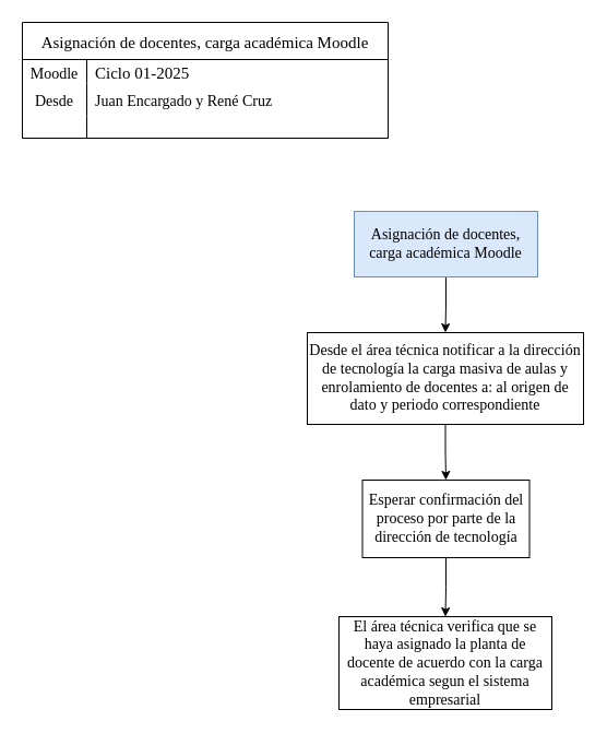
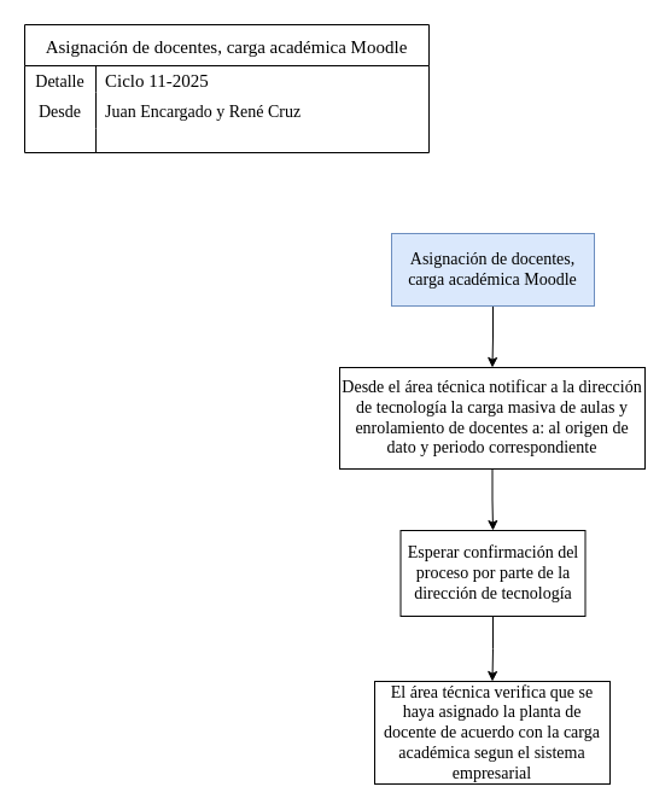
  <mxCell id="0" />
  <mxCell id="1" parent="0" />
  <mxCell id="2" value="Asignación de docentes, carga académica Moodle" style="shape=table;startSize=34;container=1;collapsible=0;childLayout=tableLayout;fixedRows=1;rowLines=0;fontStyle=0;fontSize=15;fontFamily=Times New Roman;" parent="1" vertex="1"><mxGeometry x="20" y="20" width="335" height="106" as="geometry" /></mxCell>
  <mxCell id="3" value="" style="shape=tableRow;horizontal=0;startSize=0;swimlaneHead=0;swimlaneBody=0;top=0;left=0;bottom=0;right=0;collapsible=0;dropTarget=0;fillColor=none;points=[[0,0.5],[1,0.5]];portConstraint=eastwest;strokeColor=inherit;fontSize=16;fontFamily=Times New Roman;" parent="2" vertex="1"><mxGeometry y="34" width="335" height="22" as="geometry" /></mxCell>
- <mxCell id="4" value="&lt;font style=&quot;font-size: 14px;&quot;&gt;Moodle&lt;/font&gt;&lt;div&gt;&lt;br&gt;&lt;/div&gt;" style="shape=partialRectangle;html=1;whiteSpace=wrap;connectable=0;fillColor=none;top=0;left=0;bottom=0;right=0;overflow=hidden;pointerEvents=1;strokeColor=inherit;fontSize=16;fontFamily=Times New Roman;" parent="3" vertex="1"><mxGeometry width="59" height="22" as="geometry"><mxRectangle width="59" height="22" as="alternateBounds" /></mxGeometry></mxCell>
- <mxCell id="5" value="&lt;font style=&quot;font-size: 15px;&quot;&gt;Ciclo 01-2025&lt;/font&gt;" style="shape=partialRectangle;html=1;whiteSpace=wrap;connectable=0;fillColor=none;top=0;left=0;bottom=0;right=0;align=left;spacingLeft=6;overflow=hidden;strokeColor=inherit;fontSize=16;fontFamily=Times New Roman;" parent="3" vertex="1"><mxGeometry x="59" width="276" height="22" as="geometry"><mxRectangle width="276" height="22" as="alternateBounds" /></mxGeometry></mxCell>
+ <mxCell id="4" value="&lt;font style=&quot;font-size: 14px;&quot;&gt;Detalle&lt;/font&gt;&lt;div&gt;&lt;br&gt;&lt;/div&gt;" style="shape=partialRectangle;html=1;whiteSpace=wrap;connectable=0;fillColor=none;top=0;left=0;bottom=0;right=0;overflow=hidden;pointerEvents=1;strokeColor=inherit;fontSize=16;fontFamily=Times New Roman;" parent="3" vertex="1"><mxGeometry width="59" height="22" as="geometry"><mxRectangle width="59" height="22" as="alternateBounds" /></mxGeometry></mxCell>
+ <mxCell id="5" value="&lt;font style=&quot;font-size: 15px;&quot;&gt;Ciclo 11-2025&lt;/font&gt;" style="shape=partialRectangle;html=1;whiteSpace=wrap;connectable=0;fillColor=none;top=0;left=0;bottom=0;right=0;align=left;spacingLeft=6;overflow=hidden;strokeColor=inherit;fontSize=16;fontFamily=Times New Roman;" parent="3" vertex="1"><mxGeometry x="59" width="276" height="22" as="geometry"><mxRectangle width="276" height="22" as="alternateBounds" /></mxGeometry></mxCell>
  <mxCell id="6" value="" style="shape=tableRow;horizontal=0;startSize=0;swimlaneHead=0;swimlaneBody=0;top=0;left=0;bottom=0;right=0;collapsible=0;dropTarget=0;fillColor=none;points=[[0,0.5],[1,0.5]];portConstraint=eastwest;strokeColor=inherit;fontSize=16;fontFamily=Times New Roman;" parent="2" vertex="1"><mxGeometry y="56" width="335" height="30" as="geometry" /></mxCell>
  <mxCell id="7" value="&lt;font style=&quot;font-size: 14px;&quot;&gt;Desde&lt;/font&gt;" style="shape=partialRectangle;html=1;whiteSpace=wrap;connectable=0;fillColor=none;top=0;left=0;bottom=0;right=0;overflow=hidden;strokeColor=inherit;fontSize=16;fontFamily=Times New Roman;" parent="6" vertex="1"><mxGeometry width="59" height="30" as="geometry"><mxRectangle width="59" height="30" as="alternateBounds" /></mxGeometry></mxCell>
  <mxCell id="8" value="&lt;span style=&quot;font-size: 14px;&quot;&gt;Juan Encargado y René Cruz&lt;/span&gt;" style="shape=partialRectangle;html=1;whiteSpace=wrap;connectable=0;fillColor=none;top=0;left=0;bottom=0;right=0;align=left;spacingLeft=6;overflow=hidden;strokeColor=inherit;fontSize=16;fontFamily=Times New Roman;" parent="6" vertex="1"><mxGeometry x="59" width="276" height="30" as="geometry"><mxRectangle width="276" height="30" as="alternateBounds" /></mxGeometry></mxCell>
  <mxCell id="9" value="" style="shape=tableRow;horizontal=0;startSize=0;swimlaneHead=0;swimlaneBody=0;top=0;left=0;bottom=0;right=0;collapsible=0;dropTarget=0;fillColor=none;points=[[0,0.5],[1,0.5]];portConstraint=eastwest;strokeColor=inherit;fontSize=16;fontFamily=Times New Roman;" parent="2" vertex="1"><mxGeometry y="86" width="335" height="20" as="geometry" /></mxCell>
  <mxCell id="10" value="" style="shape=partialRectangle;html=1;whiteSpace=wrap;connectable=0;fillColor=none;top=0;left=0;bottom=0;right=0;overflow=hidden;strokeColor=inherit;fontSize=16;fontFamily=Times New Roman;" parent="9" vertex="1"><mxGeometry width="59" height="20" as="geometry"><mxRectangle width="59" height="20" as="alternateBounds" /></mxGeometry></mxCell>
  <mxCell id="11" value="" style="shape=partialRectangle;html=1;whiteSpace=wrap;connectable=0;fillColor=none;top=0;left=0;bottom=0;right=0;align=left;spacingLeft=6;overflow=hidden;strokeColor=inherit;fontSize=16;fontFamily=Times New Roman;" parent="9" vertex="1"><mxGeometry x="59" width="276" height="20" as="geometry"><mxRectangle width="276" height="20" as="alternateBounds" /></mxGeometry></mxCell>
  <mxCell id="12" value="" style="edgeStyle=orthogonalEdgeStyle;rounded=0;orthogonalLoop=1;jettySize=auto;html=1;" parent="1" source="13" target="15" edge="1"><mxGeometry relative="1" as="geometry" /></mxCell>
  <mxCell id="13" value="&lt;font style=&quot;font-size: 14px;&quot;&gt;Asignación de docentes, carga académica Moodle&lt;/font&gt;" style="rounded=0;whiteSpace=wrap;html=1;fillColor=#dae8fc;strokeColor=#6c8ebf;fontFamily=Times New Roman;" parent="1" vertex="1"><mxGeometry x="324" y="193" width="168" height="60" as="geometry" /></mxCell>
  <mxCell id="14" value="" style="edgeStyle=orthogonalEdgeStyle;rounded=0;orthogonalLoop=1;jettySize=auto;html=1;" parent="1" source="15" target="17" edge="1"><mxGeometry relative="1" as="geometry" /></mxCell>
  <mxCell id="15" value="&lt;font style=&quot;font-size: 14px;&quot;&gt;Desde el área técnica notificar a la dirección de tecnología la carga masiva de aulas y enrolamiento de docentes a: al origen de dato y periodo correspondiente&lt;/font&gt;" style="whiteSpace=wrap;html=1;fontFamily=Times New Roman;rounded=0;" parent="1" vertex="1"><mxGeometry x="281" y="304" width="253" height="84" as="geometry" /></mxCell>
  <mxCell id="16" value="" style="edgeStyle=orthogonalEdgeStyle;rounded=0;orthogonalLoop=1;jettySize=auto;html=1;" parent="1" source="17" target="18" edge="1"><mxGeometry relative="1" as="geometry" /></mxCell>
  <mxCell id="17" value="&lt;font style=&quot;font-size: 14px;&quot;&gt;Esperar confirmación del proceso por parte de la dirección de tecnología&lt;/font&gt;" style="whiteSpace=wrap;html=1;fontFamily=Times New Roman;rounded=0;" parent="1" vertex="1"><mxGeometry x="331.5" y="439" width="153" height="71" as="geometry" /></mxCell>
  <mxCell id="18" value="&lt;font style=&quot;font-size: 14px;&quot;&gt;El área técnica verifica que se haya asignado la planta de docente de acuerdo con la carga académica segun el sistema empresarial&lt;/font&gt;" style="whiteSpace=wrap;html=1;fontFamily=Times New Roman;rounded=0;" parent="1" vertex="1"><mxGeometry x="310" y="564" width="195" height="85" as="geometry" /></mxCell>
